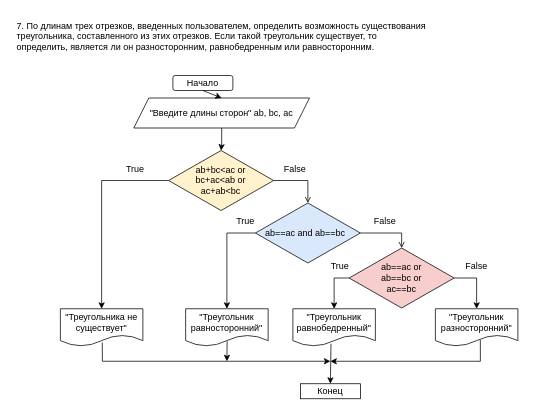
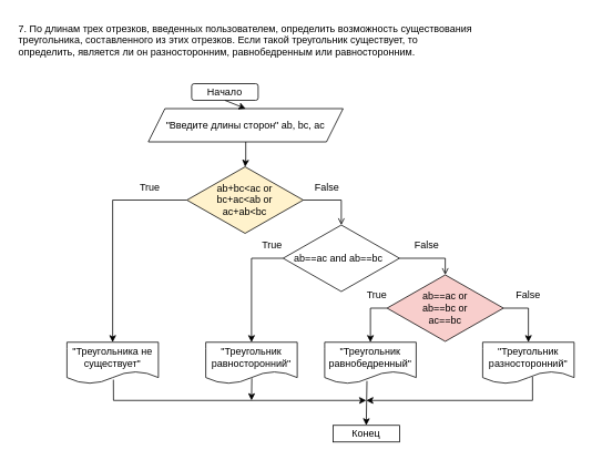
  <mxCell id="0" />
  <mxCell id="1" parent="0" />
  <mxCell id="2" value="Начало" style="rounded=1;whiteSpace=wrap;html=1;" parent="1" vertex="1"><mxGeometry x="230" y="100" width="80" height="20" as="geometry" /></mxCell>
  <mxCell id="3" value="" style="edgeStyle=orthogonalEdgeStyle;rounded=0;orthogonalLoop=1;jettySize=auto;html=1;" parent="1" source="4" target="12" edge="1"><mxGeometry relative="1" as="geometry" /></mxCell>
  <mxCell id="4" value="&quot;Введите длины сторон&quot; ab, bc, ac" style="shape=parallelogram;perimeter=parallelogramPerimeter;whiteSpace=wrap;html=1;fixedSize=1;" parent="1" vertex="1"><mxGeometry x="177.88" y="130" width="234.25" height="40" as="geometry" /></mxCell>
  <mxCell id="5" value="&quot;Треугольника не существует&quot;" style="shape=document;whiteSpace=wrap;html=1;boundedLbl=1;" parent="1" vertex="1"><mxGeometry x="80" y="411" width="110" height="50" as="geometry" /></mxCell>
  <mxCell id="6" value="Конец" style="whiteSpace=wrap;html=1;arcSize=25;rounded=0;" parent="1" vertex="1"><mxGeometry x="400" y="511" width="80" height="20" as="geometry" /></mxCell>
  <mxCell id="7" value="" style="endArrow=classic;html=1;rounded=0;exitX=0.5;exitY=1;exitDx=0;exitDy=0;entryX=0.5;entryY=0;entryDx=0;entryDy=0;" parent="1" source="2" target="4" edge="1"><mxGeometry width="50" height="50" relative="1" as="geometry"><mxPoint x="385" y="330" as="sourcePoint" /><mxPoint x="435" y="280" as="targetPoint" /></mxGeometry></mxCell>
  <mxCell id="8" value="" style="endArrow=classic;html=1;rounded=0;exitX=0;exitY=0.5;exitDx=0;exitDy=0;entryX=0.5;entryY=0;entryDx=0;entryDy=0;" parent="1" source="12" target="5" edge="1"><mxGeometry width="50" height="50" relative="1" as="geometry"><mxPoint x="710" y="450" as="sourcePoint" /><mxPoint x="760" y="400" as="targetPoint" /><Array as="points"><mxPoint x="135" y="240" /></Array></mxGeometry></mxCell>
  <mxCell id="9" value="True" style="text;html=1;strokeColor=none;fillColor=none;align=center;verticalAlign=middle;whiteSpace=wrap;rounded=0;" parent="1" vertex="1"><mxGeometry x="423.29" y="340" width="60" height="30" as="geometry" /></mxCell>
  <mxCell id="10" value="False" style="text;html=1;strokeColor=none;fillColor=none;align=center;verticalAlign=middle;whiteSpace=wrap;rounded=0;" parent="1" vertex="1"><mxGeometry x="363.29" y="210" width="60" height="30" as="geometry" /></mxCell>
  <mxCell id="11" value="7. По длинам трех отрезков, введенных пользователем, определить возможность существования треугольника, составленного из этих отрезков. Если такой треугольник существует, то определить, является ли он разносторонним, равнобедренным или равносторонним." style="text;whiteSpace=wrap;html=1;" parent="1" vertex="1"><mxGeometry x="20" y="20" width="550" height="70" as="geometry" /></mxCell>
  <mxCell id="12" value="ab+bc&amp;lt;ac or &lt;br&gt;bc+ac&amp;lt;ab or &lt;br&gt;ac+ab&amp;lt;bc" style="rhombus;whiteSpace=wrap;html=1;fillColor=#fff2cc;" parent="1" vertex="1"><mxGeometry x="224.29" y="200" width="140" height="80" as="geometry" /></mxCell>
- <mxCell id="13" value="ab==ac and ab==bc&amp;nbsp;&amp;nbsp;" style="rhombus;whiteSpace=wrap;html=1;fillColor=#dae8fc;" parent="1" vertex="1"><mxGeometry x="340" y="270" width="140" height="80" as="geometry" /></mxCell>
+ <mxCell id="13" value="ab==ac and ab==bc&amp;nbsp;&amp;nbsp;" style="rhombus;whiteSpace=wrap;html=1;" parent="1" vertex="1"><mxGeometry x="340" y="270" width="140" height="80" as="geometry" /></mxCell>
  <mxCell id="14" value="ab==ac or &lt;br&gt;ab==bc or &lt;br&gt;ac==bc" style="rhombus;whiteSpace=wrap;html=1;fillColor=#f8cecc;" parent="1" vertex="1"><mxGeometry x="465" y="330" width="140" height="80" as="geometry" /></mxCell>
  <mxCell id="15" value="&quot;Треугольник равносторонний&quot;" style="shape=document;whiteSpace=wrap;html=1;boundedLbl=1;" parent="1" vertex="1"><mxGeometry x="247" y="411" width="110" height="50" as="geometry" /></mxCell>
  <mxCell id="16" value="&quot;Треугольник равнобедренный&quot;" style="shape=document;whiteSpace=wrap;html=1;boundedLbl=1;" parent="1" vertex="1"><mxGeometry x="390" y="411" width="110" height="50" as="geometry" /></mxCell>
  <mxCell id="17" value="&quot;Треугольник разносторонний&quot;" style="shape=document;whiteSpace=wrap;html=1;boundedLbl=1;" parent="1" vertex="1"><mxGeometry x="580" y="411" width="110" height="50" as="geometry" /></mxCell>
  <mxCell id="18" value="" style="endArrow=open;html=1;rounded=0;exitX=1;exitY=0.5;exitDx=0;exitDy=0;entryX=0.5;entryY=0;entryDx=0;entryDy=0;" parent="1" source="12" target="13" edge="1"><mxGeometry width="50" height="50" relative="1" as="geometry"><mxPoint x="270" y="400" as="sourcePoint" /><mxPoint x="320" y="350" as="targetPoint" /><Array as="points"><mxPoint x="410" y="240" /></Array></mxGeometry></mxCell>
  <mxCell id="19" value="" style="endArrow=classic;html=1;rounded=0;exitX=0;exitY=0.5;exitDx=0;exitDy=0;entryX=0.5;entryY=0;entryDx=0;entryDy=0;" parent="1" source="13" target="15" edge="1"><mxGeometry width="50" height="50" relative="1" as="geometry"><mxPoint x="240" y="410" as="sourcePoint" /><mxPoint x="290" y="360" as="targetPoint" /><Array as="points"><mxPoint x="302" y="310" /></Array></mxGeometry></mxCell>
  <mxCell id="20" value="" style="endArrow=open;html=1;rounded=0;exitX=1;exitY=0.5;exitDx=0;exitDy=0;entryX=0.5;entryY=0;entryDx=0;entryDy=0;" parent="1" source="13" target="14" edge="1"><mxGeometry width="50" height="50" relative="1" as="geometry"><mxPoint x="240" y="400" as="sourcePoint" /><mxPoint x="290" y="350" as="targetPoint" /><Array as="points"><mxPoint x="535" y="310" /></Array></mxGeometry></mxCell>
  <mxCell id="21" value="" style="endArrow=classic;html=1;rounded=0;exitX=0;exitY=0.5;exitDx=0;exitDy=0;entryX=0.5;entryY=0;entryDx=0;entryDy=0;" parent="1" source="14" target="16" edge="1"><mxGeometry width="50" height="50" relative="1" as="geometry"><mxPoint x="370" y="420" as="sourcePoint" /><mxPoint x="420" y="370" as="targetPoint" /><Array as="points"><mxPoint x="445" y="370" /></Array></mxGeometry></mxCell>
  <mxCell id="22" value="" style="endArrow=classic;html=1;rounded=0;exitX=1;exitY=0.5;exitDx=0;exitDy=0;entryX=0.5;entryY=0;entryDx=0;entryDy=0;" parent="1" source="14" target="17" edge="1"><mxGeometry width="50" height="50" relative="1" as="geometry"><mxPoint x="350" y="410" as="sourcePoint" /><mxPoint x="400" y="360" as="targetPoint" /><Array as="points"><mxPoint x="635" y="370" /></Array></mxGeometry></mxCell>
  <mxCell id="23" value="True" style="text;html=1;strokeColor=none;fillColor=none;align=center;verticalAlign=middle;whiteSpace=wrap;rounded=0;" parent="1" vertex="1"><mxGeometry x="297" y="280" width="60" height="30" as="geometry" /></mxCell>
  <mxCell id="24" value="False" style="text;html=1;strokeColor=none;fillColor=none;align=center;verticalAlign=middle;whiteSpace=wrap;rounded=0;" parent="1" vertex="1"><mxGeometry x="483.29" y="280" width="60" height="30" as="geometry" /></mxCell>
  <mxCell id="25" value="True" style="text;html=1;strokeColor=none;fillColor=none;align=center;verticalAlign=middle;whiteSpace=wrap;rounded=0;" parent="1" vertex="1"><mxGeometry x="150" y="210" width="60" height="30" as="geometry" /></mxCell>
  <mxCell id="26" value="False" style="text;html=1;strokeColor=none;fillColor=none;align=center;verticalAlign=middle;whiteSpace=wrap;rounded=0;" parent="1" vertex="1"><mxGeometry x="605" y="340" width="60" height="30" as="geometry" /></mxCell>
  <mxCell id="27" value="" style="endArrow=classic;html=1;rounded=0;exitX=0.508;exitY=0.9;exitDx=0;exitDy=0;exitPerimeter=0;" parent="1" source="5" edge="1"><mxGeometry width="50" height="50" relative="1" as="geometry"><mxPoint x="120" y="531" as="sourcePoint" /><mxPoint x="440" y="481" as="targetPoint" /><Array as="points"><mxPoint x="136" y="481" /></Array></mxGeometry></mxCell>
  <mxCell id="28" value="" style="endArrow=classic;html=1;rounded=0;exitX=0.462;exitY=0.933;exitDx=0;exitDy=0;exitPerimeter=0;entryX=0.5;entryY=0;entryDx=0;entryDy=0;" parent="1" source="16" target="6" edge="1"><mxGeometry width="50" height="50" relative="1" as="geometry"><mxPoint x="230" y="351" as="sourcePoint" /><mxPoint x="280" y="301" as="targetPoint" /></mxGeometry></mxCell>
  <mxCell id="29" value="" style="endArrow=classic;html=1;rounded=0;exitX=0.545;exitY=0.833;exitDx=0;exitDy=0;exitPerimeter=0;" parent="1" source="17" edge="1"><mxGeometry width="50" height="50" relative="1" as="geometry"><mxPoint x="660" y="481" as="sourcePoint" /><mxPoint x="440" y="481" as="targetPoint" /><Array as="points"><mxPoint x="640" y="481" /></Array></mxGeometry></mxCell>
  <mxCell id="30" value="" style="endArrow=classic;html=1;rounded=0;exitX=0.467;exitY=0.867;exitDx=0;exitDy=0;exitPerimeter=0;" parent="1" edge="1"><mxGeometry width="50" height="50" relative="1" as="geometry"><mxPoint x="302.37" y="454.35" as="sourcePoint" /><mxPoint x="302" y="481" as="targetPoint" /></mxGeometry></mxCell>
